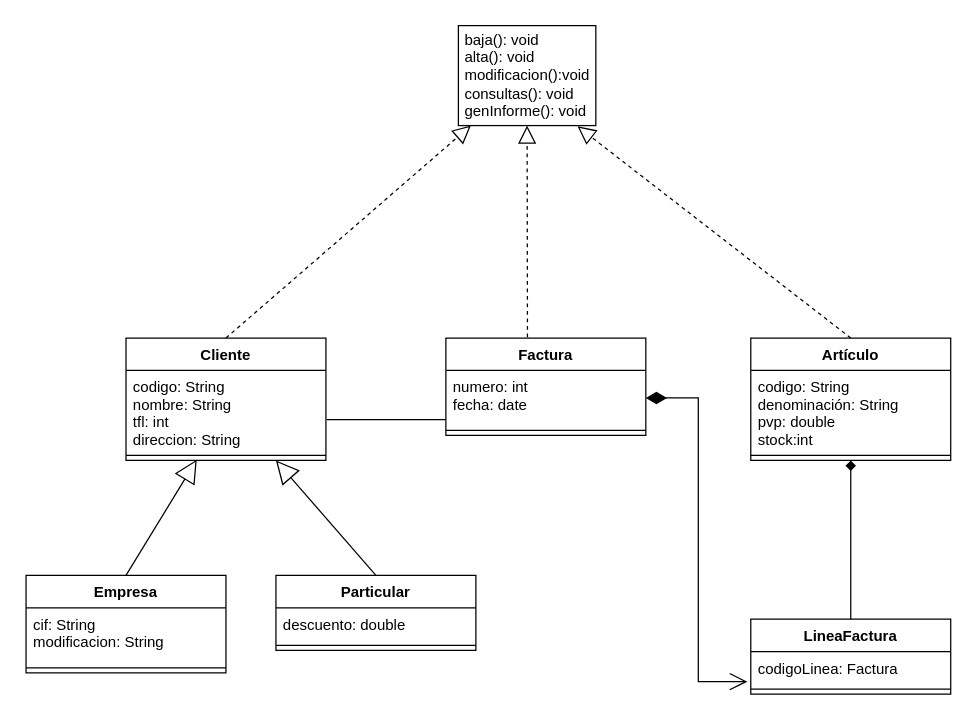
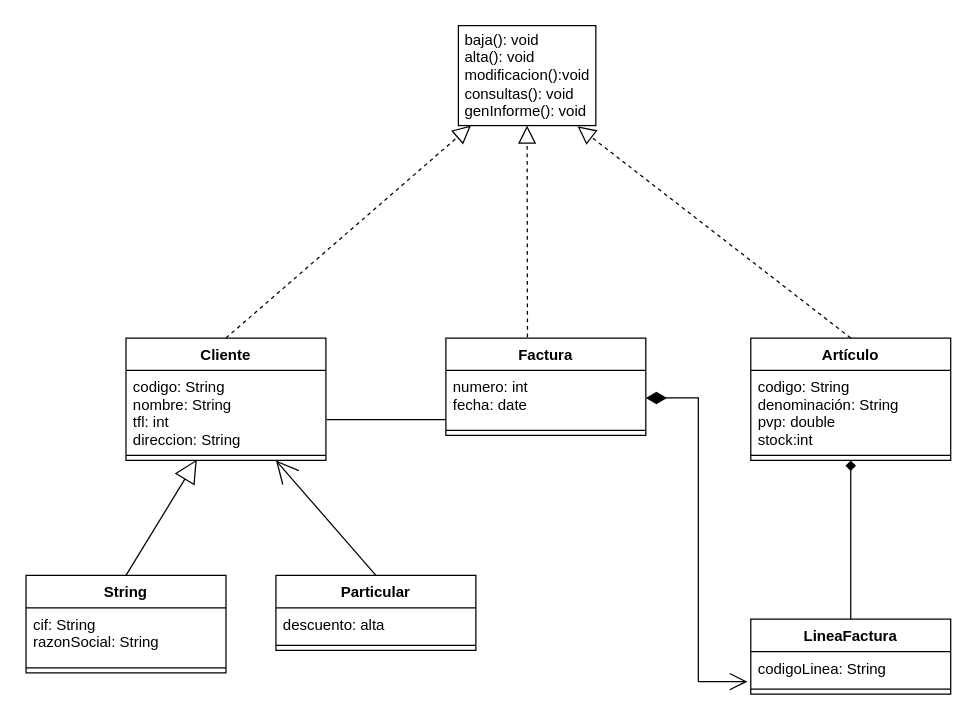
  <mxCell id="0" />
  <mxCell id="1" parent="0" />
  <mxCell id="2" value="Factura" style="swimlane;fontStyle=1;align=center;verticalAlign=top;childLayout=stackLayout;horizontal=1;startSize=26;horizontalStack=0;resizeParent=1;resizeParentMax=0;resizeLast=0;collapsible=1;marginBottom=0;" parent="1" vertex="1"><mxGeometry x="356" y="270" width="160" height="78" as="geometry" /></mxCell>
  <mxCell id="3" value="numero: int&#10;fecha: date" style="text;strokeColor=none;fillColor=none;align=left;verticalAlign=top;spacingLeft=4;spacingRight=4;overflow=hidden;rotatable=0;points=[[0,0.5],[1,0.5]];portConstraint=eastwest;" parent="2" vertex="1"><mxGeometry y="26" width="160" height="44" as="geometry" /></mxCell>
  <mxCell id="4" value="" style="line;strokeWidth=1;fillColor=none;align=left;verticalAlign=middle;spacingTop=-1;spacingLeft=3;spacingRight=3;rotatable=0;labelPosition=right;points=[];portConstraint=eastwest;" parent="2" vertex="1"><mxGeometry y="70" width="160" height="8" as="geometry" /></mxCell>
  <mxCell id="5" value="Artículo" style="swimlane;fontStyle=1;align=center;verticalAlign=top;childLayout=stackLayout;horizontal=1;startSize=26;horizontalStack=0;resizeParent=1;resizeParentMax=0;resizeLast=0;collapsible=1;marginBottom=0;" parent="1" vertex="1"><mxGeometry x="600" y="270" width="160" height="98" as="geometry" /></mxCell>
  <mxCell id="6" value="codigo: String&#10;denominación: String&#10;pvp: double&#10;stock:int" style="text;strokeColor=none;fillColor=none;align=left;verticalAlign=top;spacingLeft=4;spacingRight=4;overflow=hidden;rotatable=0;points=[[0,0.5],[1,0.5]];portConstraint=eastwest;" parent="5" vertex="1"><mxGeometry y="26" width="160" height="64" as="geometry" /></mxCell>
  <mxCell id="7" value="" style="line;strokeWidth=1;fillColor=none;align=left;verticalAlign=middle;spacingTop=-1;spacingLeft=3;spacingRight=3;rotatable=0;labelPosition=right;points=[];portConstraint=eastwest;" parent="5" vertex="1"><mxGeometry y="90" width="160" height="8" as="geometry" /></mxCell>
  <mxCell id="8" value="Cliente" style="swimlane;fontStyle=1;align=center;verticalAlign=top;childLayout=stackLayout;horizontal=1;startSize=26;horizontalStack=0;resizeParent=1;resizeParentMax=0;resizeLast=0;collapsible=1;marginBottom=0;" parent="1" vertex="1"><mxGeometry x="100" y="270" width="160" height="98" as="geometry" /></mxCell>
  <mxCell id="9" value="codigo: String&#10;nombre: String&#10;tfl: int&#10;direccion: String" style="text;strokeColor=none;fillColor=none;align=left;verticalAlign=top;spacingLeft=4;spacingRight=4;overflow=hidden;rotatable=0;points=[[0,0.5],[1,0.5]];portConstraint=eastwest;" parent="8" vertex="1"><mxGeometry y="26" width="160" height="64" as="geometry" /></mxCell>
  <mxCell id="10" value="" style="line;strokeWidth=1;fillColor=none;align=left;verticalAlign=middle;spacingTop=-1;spacingLeft=3;spacingRight=3;rotatable=0;labelPosition=right;points=[];portConstraint=eastwest;" parent="8" vertex="1"><mxGeometry y="90" width="160" height="8" as="geometry" /></mxCell>
- <mxCell id="11" value="Empresa" style="swimlane;fontStyle=1;align=center;verticalAlign=top;childLayout=stackLayout;horizontal=1;startSize=26;horizontalStack=0;resizeParent=1;resizeParentMax=0;resizeLast=0;collapsible=1;marginBottom=0;" parent="1" vertex="1"><mxGeometry x="20" y="460" width="160" height="78" as="geometry" /></mxCell>
- <mxCell id="12" value="cif: String&#10;modificacion: String" style="text;strokeColor=none;fillColor=none;align=left;verticalAlign=top;spacingLeft=4;spacingRight=4;overflow=hidden;rotatable=0;points=[[0,0.5],[1,0.5]];portConstraint=eastwest;" parent="11" vertex="1"><mxGeometry y="26" width="160" height="44" as="geometry" /></mxCell>
+ <mxCell id="11" value="String" style="swimlane;fontStyle=1;align=center;verticalAlign=top;childLayout=stackLayout;horizontal=1;startSize=26;horizontalStack=0;resizeParent=1;resizeParentMax=0;resizeLast=0;collapsible=1;marginBottom=0;" parent="1" vertex="1"><mxGeometry x="20" y="460" width="160" height="78" as="geometry" /></mxCell>
+ <mxCell id="12" value="cif: String&#10;razonSocial: String" style="text;strokeColor=none;fillColor=none;align=left;verticalAlign=top;spacingLeft=4;spacingRight=4;overflow=hidden;rotatable=0;points=[[0,0.5],[1,0.5]];portConstraint=eastwest;" parent="11" vertex="1"><mxGeometry y="26" width="160" height="44" as="geometry" /></mxCell>
  <mxCell id="13" value="" style="line;strokeWidth=1;fillColor=none;align=left;verticalAlign=middle;spacingTop=-1;spacingLeft=3;spacingRight=3;rotatable=0;labelPosition=right;points=[];portConstraint=eastwest;" parent="11" vertex="1"><mxGeometry y="70" width="160" height="8" as="geometry" /></mxCell>
  <mxCell id="14" value="Particular" style="swimlane;fontStyle=1;align=center;verticalAlign=top;childLayout=stackLayout;horizontal=1;startSize=26;horizontalStack=0;resizeParent=1;resizeParentMax=0;resizeLast=0;collapsible=1;marginBottom=0;" parent="1" vertex="1"><mxGeometry x="220" y="460" width="160" height="60" as="geometry" /></mxCell>
- <mxCell id="15" value="descuento: double" style="text;strokeColor=none;fillColor=none;align=left;verticalAlign=top;spacingLeft=4;spacingRight=4;overflow=hidden;rotatable=0;points=[[0,0.5],[1,0.5]];portConstraint=eastwest;" parent="14" vertex="1"><mxGeometry y="26" width="160" height="26" as="geometry" /></mxCell>
+ <mxCell id="15" value="descuento: alta" style="text;strokeColor=none;fillColor=none;align=left;verticalAlign=top;spacingLeft=4;spacingRight=4;overflow=hidden;rotatable=0;points=[[0,0.5],[1,0.5]];portConstraint=eastwest;" parent="14" vertex="1"><mxGeometry y="26" width="160" height="26" as="geometry" /></mxCell>
  <mxCell id="16" value="" style="line;strokeWidth=1;fillColor=none;align=left;verticalAlign=middle;spacingTop=-1;spacingLeft=3;spacingRight=3;rotatable=0;labelPosition=right;points=[];portConstraint=eastwest;" parent="14" vertex="1"><mxGeometry y="52" width="160" height="8" as="geometry" /></mxCell>
  <mxCell id="17" value="" style="endArrow=block;endSize=16;endFill=0;html=1;rounded=0;exitX=0.5;exitY=0;exitDx=0;exitDy=0;entryX=0.354;entryY=0.917;entryDx=0;entryDy=0;entryPerimeter=0;" parent="1" source="11" target="10" edge="1"><mxGeometry width="160" relative="1" as="geometry"><mxPoint x="320" y="630" as="sourcePoint" /><mxPoint x="148" y="280" as="targetPoint" /></mxGeometry></mxCell>
- <mxCell id="18" value="" style="endArrow=block;endSize=16;endFill=0;html=1;rounded=0;exitX=0.5;exitY=0;exitDx=0;exitDy=0;entryX=0.75;entryY=1;entryDx=0;entryDy=0;" parent="1" source="14" target="8" edge="1"><mxGeometry width="160" relative="1" as="geometry"><mxPoint x="152" y="416.672" as="sourcePoint" /><mxPoint x="196" y="370" as="targetPoint" /></mxGeometry></mxCell>
+ <mxCell id="18" value="" style="endArrow=open;endSize=16;endFill=0;html=1;rounded=0;exitX=0.5;exitY=0;exitDx=0;exitDy=0;entryX=0.75;entryY=1;entryDx=0;entryDy=0;" parent="1" source="14" target="8" edge="1"><mxGeometry width="160" relative="1" as="geometry"><mxPoint x="152" y="416.672" as="sourcePoint" /><mxPoint x="196" y="370" as="targetPoint" /></mxGeometry></mxCell>
  <mxCell id="19" value="LineaFactura" style="swimlane;fontStyle=1;align=center;verticalAlign=top;childLayout=stackLayout;horizontal=1;startSize=26;horizontalStack=0;resizeParent=1;resizeParentMax=0;resizeLast=0;collapsible=1;marginBottom=0;" parent="1" vertex="1"><mxGeometry x="600" y="495" width="160" height="60" as="geometry" /></mxCell>
- <mxCell id="20" value="codigoLinea: Factura" style="text;strokeColor=none;fillColor=none;align=left;verticalAlign=top;spacingLeft=4;spacingRight=4;overflow=hidden;rotatable=0;points=[[0,0.5],[1,0.5]];portConstraint=eastwest;" parent="19" vertex="1"><mxGeometry y="26" width="160" height="26" as="geometry" /></mxCell>
+ <mxCell id="20" value="codigoLinea: String" style="text;strokeColor=none;fillColor=none;align=left;verticalAlign=top;spacingLeft=4;spacingRight=4;overflow=hidden;rotatable=0;points=[[0,0.5],[1,0.5]];portConstraint=eastwest;" parent="19" vertex="1"><mxGeometry y="26" width="160" height="26" as="geometry" /></mxCell>
  <mxCell id="21" value="" style="line;strokeWidth=1;fillColor=none;align=left;verticalAlign=middle;spacingTop=-1;spacingLeft=3;spacingRight=3;rotatable=0;labelPosition=right;points=[];portConstraint=eastwest;" parent="19" vertex="1"><mxGeometry y="52" width="160" height="8" as="geometry" /></mxCell>
  <mxCell id="22" value="" style="endArrow=open;html=1;endSize=12;startArrow=diamondThin;startSize=14;startFill=1;edgeStyle=orthogonalEdgeStyle;align=left;verticalAlign=bottom;rounded=0;entryX=-0.017;entryY=0.923;entryDx=0;entryDy=0;entryPerimeter=0;" parent="1" source="3" target="20" edge="1"><mxGeometry x="-0.238" y="130" relative="1" as="geometry"><mxPoint x="380" y="520" as="sourcePoint" /><mxPoint x="480" y="630" as="targetPoint" /><mxPoint as="offset" /></mxGeometry></mxCell>
  <mxCell id="23" value="" style="endArrow=diamond;html=1;rounded=0;entryX=0.5;entryY=1;entryDx=0;entryDy=0;" parent="1" source="19" target="5" edge="1"><mxGeometry width="50" height="50" relative="1" as="geometry"><mxPoint x="280" y="460" as="sourcePoint" /><mxPoint x="676.79" y="394" as="targetPoint" /></mxGeometry></mxCell>
  <mxCell id="24" value="" style="endArrow=none;html=1;rounded=0;exitX=1.004;exitY=0.615;exitDx=0;exitDy=0;exitPerimeter=0;entryX=0;entryY=0.894;entryDx=0;entryDy=0;entryPerimeter=0;" parent="1" source="9" target="3" edge="1"><mxGeometry width="50" height="50" relative="1" as="geometry"><mxPoint x="275" y="320" as="sourcePoint" /><mxPoint x="325" y="270" as="targetPoint" /></mxGeometry></mxCell>
  <mxCell id="25" value="&lt;span&gt;&amp;nbsp;baja(): void&lt;/span&gt;&lt;br style=&quot;padding: 0px ; margin: 0px&quot;&gt;&lt;span&gt;&amp;nbsp;alta(): void&lt;/span&gt;&lt;br style=&quot;padding: 0px ; margin: 0px&quot;&gt;&lt;span&gt;&amp;nbsp;modificacion():void&lt;/span&gt;&lt;br style=&quot;padding: 0px ; margin: 0px&quot;&gt;&lt;span&gt;&amp;nbsp;consultas(): void&lt;/span&gt;&lt;br style=&quot;padding: 0px ; margin: 0px&quot;&gt;&lt;span&gt;&amp;nbsp;genInforme(): void&lt;/span&gt;" style="html=1;align=left;" parent="1" vertex="1"><mxGeometry x="366" y="20" width="110" height="80" as="geometry" /></mxCell>
  <mxCell id="26" value="" style="endArrow=block;dashed=1;endFill=0;endSize=12;html=1;rounded=0;exitX=0.5;exitY=0;exitDx=0;exitDy=0;entryX=0.091;entryY=1;entryDx=0;entryDy=0;entryPerimeter=0;" parent="1" source="8" target="25" edge="1"><mxGeometry width="160" relative="1" as="geometry"><mxPoint x="246" y="230" as="sourcePoint" /><mxPoint x="406" y="230" as="targetPoint" /></mxGeometry></mxCell>
  <mxCell id="27" value="" style="endArrow=block;dashed=1;endFill=0;endSize=12;html=1;rounded=0;exitX=0.408;exitY=-0.009;exitDx=0;exitDy=0;entryX=0.5;entryY=1;entryDx=0;entryDy=0;exitPerimeter=0;" parent="1" source="2" target="25" edge="1"><mxGeometry width="160" relative="1" as="geometry"><mxPoint x="190" y="280" as="sourcePoint" /><mxPoint x="386.01" y="110" as="targetPoint" /></mxGeometry></mxCell>
  <mxCell id="28" value="" style="endArrow=block;dashed=1;endFill=0;endSize=12;html=1;rounded=0;exitX=0.5;exitY=0;exitDx=0;exitDy=0;entryX=0.867;entryY=1.008;entryDx=0;entryDy=0;entryPerimeter=0;" parent="1" source="5" target="25" edge="1"><mxGeometry width="160" relative="1" as="geometry"><mxPoint x="200" y="290" as="sourcePoint" /><mxPoint x="396.01" y="120" as="targetPoint" /></mxGeometry></mxCell>
